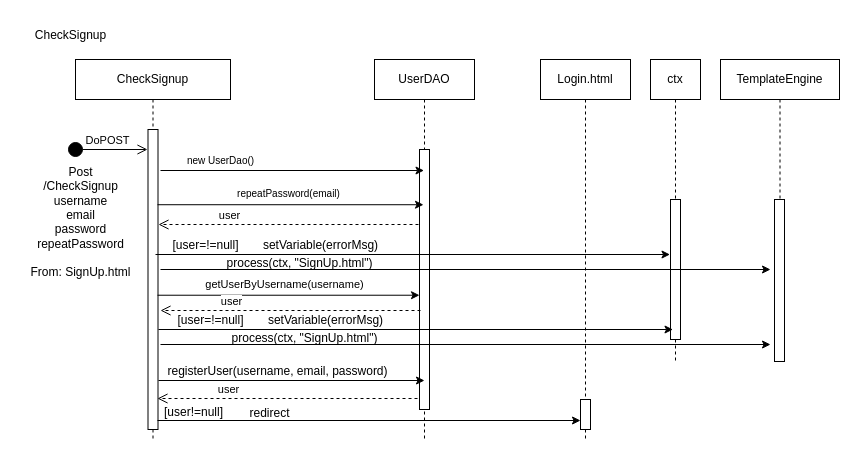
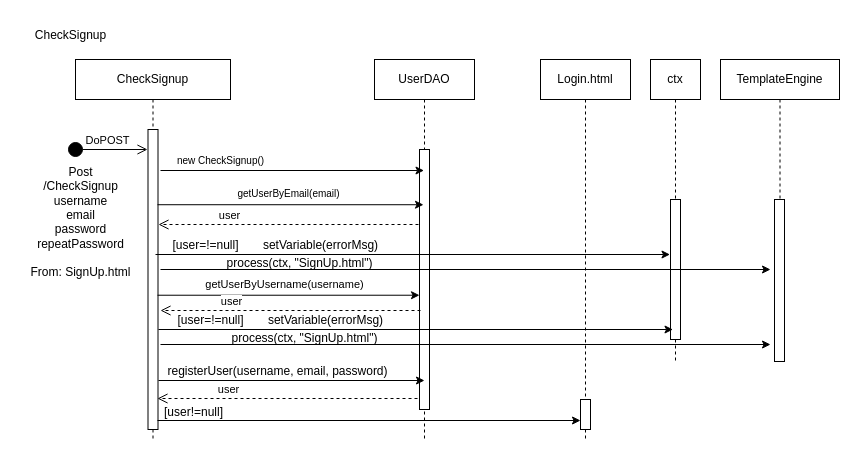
  <mxCell id="0" />
  <mxCell id="1" parent="0" />
  <mxCell id="2" value="&lt;span style=&quot;text-wrap: nowrap;&quot;&gt;CheckSignup&lt;/span&gt;" style="shape=umlLifeline;perimeter=lifelinePerimeter;whiteSpace=wrap;html=1;container=0;dropTarget=0;collapsible=0;recursiveResize=0;outlineConnect=0;portConstraint=eastwest;newEdgeStyle={&quot;edgeStyle&quot;:&quot;elbowEdgeStyle&quot;,&quot;elbow&quot;:&quot;vertical&quot;,&quot;curved&quot;:0,&quot;rounded&quot;:0};" vertex="1" parent="1"><mxGeometry x="75" y="59" width="155" height="381" as="geometry" /></mxCell>
  <mxCell id="3" value="" style="html=1;points=[];perimeter=orthogonalPerimeter;outlineConnect=0;targetShapes=umlLifeline;portConstraint=eastwest;newEdgeStyle={&quot;edgeStyle&quot;:&quot;elbowEdgeStyle&quot;,&quot;elbow&quot;:&quot;vertical&quot;,&quot;curved&quot;:0,&quot;rounded&quot;:0};" vertex="1" parent="2"><mxGeometry x="72.5" y="70" width="10" height="300" as="geometry" /></mxCell>
  <mxCell id="4" value="UserDAO" style="shape=umlLifeline;perimeter=lifelinePerimeter;whiteSpace=wrap;html=1;container=0;dropTarget=0;collapsible=0;recursiveResize=0;outlineConnect=0;portConstraint=eastwest;newEdgeStyle={&quot;edgeStyle&quot;:&quot;elbowEdgeStyle&quot;,&quot;elbow&quot;:&quot;vertical&quot;,&quot;curved&quot;:0,&quot;rounded&quot;:0};" vertex="1" parent="1"><mxGeometry x="374" y="59" width="100" height="381" as="geometry" /></mxCell>
  <mxCell id="5" value="" style="html=1;points=[];perimeter=orthogonalPerimeter;outlineConnect=0;targetShapes=umlLifeline;portConstraint=eastwest;newEdgeStyle={&quot;edgeStyle&quot;:&quot;elbowEdgeStyle&quot;,&quot;elbow&quot;:&quot;vertical&quot;,&quot;curved&quot;:0,&quot;rounded&quot;:0};" vertex="1" parent="4"><mxGeometry x="45" y="90" width="10" height="260" as="geometry" /></mxCell>
  <mxCell id="6" value="DoPOST" style="html=1;verticalAlign=bottom;startArrow=circle;startFill=1;endArrow=open;startSize=6;endSize=8;curved=0;rounded=0;" edge="1" parent="1"><mxGeometry width="80" relative="1" as="geometry"><mxPoint x="67" y="149" as="sourcePoint" /><mxPoint x="147" y="149" as="targetPoint" /><mxPoint as="offset" /></mxGeometry></mxCell>
  <mxCell id="7" value="" style="endArrow=classic;html=1;rounded=0;exitX=1.02;exitY=0.085;exitDx=0;exitDy=0;exitPerimeter=0;" edge="1" parent="1" target="4"><mxGeometry width="50" height="50" relative="1" as="geometry"><mxPoint x="160" y="170" as="sourcePoint" /><mxPoint x="320" y="170" as="targetPoint" /></mxGeometry></mxCell>
  <mxCell id="8" value="Login.html" style="shape=umlLifeline;perimeter=lifelinePerimeter;whiteSpace=wrap;html=1;container=0;dropTarget=0;collapsible=0;recursiveResize=0;outlineConnect=0;portConstraint=eastwest;newEdgeStyle={&quot;edgeStyle&quot;:&quot;elbowEdgeStyle&quot;,&quot;elbow&quot;:&quot;vertical&quot;,&quot;curved&quot;:0,&quot;rounded&quot;:0};" vertex="1" parent="1"><mxGeometry x="540" y="59" width="90" height="381" as="geometry" /></mxCell>
  <mxCell id="9" value="" style="html=1;points=[];perimeter=orthogonalPerimeter;outlineConnect=0;targetShapes=umlLifeline;portConstraint=eastwest;newEdgeStyle={&quot;edgeStyle&quot;:&quot;elbowEdgeStyle&quot;,&quot;elbow&quot;:&quot;vertical&quot;,&quot;curved&quot;:0,&quot;rounded&quot;:0};" vertex="1" parent="8"><mxGeometry x="40" y="340" width="10" height="30" as="geometry" /></mxCell>
  <mxCell id="10" value="CheckSignup" style="text;html=1;align=center;verticalAlign=middle;resizable=0;points=[];autosize=1;strokeColor=none;fillColor=none;" vertex="1" parent="1"><mxGeometry x="25" y="20" width="90" height="30" as="geometry" /></mxCell>
  <mxCell id="11" value="Post&lt;div&gt;/CheckSignup&lt;/div&gt;&lt;div&gt;username&lt;/div&gt;&lt;div&gt;email&lt;/div&gt;&lt;div&gt;password&lt;/div&gt;&lt;div&gt;repeatPassword&lt;/div&gt;&lt;div&gt;&lt;br&gt;&lt;/div&gt;&lt;div&gt;From: SignUp.html&lt;/div&gt;&lt;div&gt;&lt;br&gt;&lt;/div&gt;" style="text;html=1;align=center;verticalAlign=middle;resizable=0;points=[];autosize=1;strokeColor=none;fillColor=none;" vertex="1" parent="1"><mxGeometry x="20" y="159" width="120" height="140" as="geometry" /></mxCell>
- <mxCell id="12" value="&lt;font style=&quot;font-size: 10px;&quot;&gt;new UserDao()&lt;/font&gt;" style="text;html=1;align=center;verticalAlign=middle;resizable=0;points=[];autosize=1;strokeColor=none;fillColor=none;" vertex="1" parent="1"><mxGeometry x="175" y="145" width="90" height="30" as="geometry" /></mxCell>
+ <mxCell id="12" value="&lt;font style=&quot;font-size: 10px;&quot;&gt;new CheckSignup()&lt;/font&gt;" style="text;html=1;align=center;verticalAlign=middle;resizable=0;points=[];autosize=1;strokeColor=none;fillColor=none;" vertex="1" parent="1"><mxGeometry x="175" y="145" width="90" height="30" as="geometry" /></mxCell>
  <mxCell id="13" value="" style="endArrow=classic;html=1;rounded=0;exitX=0.025;exitY=1.03;exitDx=0;exitDy=0;exitPerimeter=0;" edge="1" parent="1"><mxGeometry width="50" height="50" relative="1" as="geometry"><mxPoint x="157" y="204.22" as="sourcePoint" /><mxPoint x="423" y="204.22" as="targetPoint" /></mxGeometry></mxCell>
- <mxCell id="14" value="&lt;span style=&quot;font-size: 10px;&quot;&gt;repeatPassword(email)&lt;/span&gt;" style="text;html=1;align=center;verticalAlign=middle;resizable=0;points=[];autosize=1;strokeColor=none;fillColor=none;" vertex="1" parent="1"><mxGeometry x="223" y="178" width="130" height="30" as="geometry" /></mxCell>
+ <mxCell id="14" value="&lt;span style=&quot;font-size: 10px;&quot;&gt;getUserByEmail(email)&lt;/span&gt;" style="text;html=1;align=center;verticalAlign=middle;resizable=0;points=[];autosize=1;strokeColor=none;fillColor=none;" vertex="1" parent="1"><mxGeometry x="223" y="178" width="130" height="30" as="geometry" /></mxCell>
  <mxCell id="15" value="user" style="html=1;verticalAlign=bottom;endArrow=open;dashed=1;endSize=8;edgeStyle=elbowEdgeStyle;elbow=vertical;curved=0;rounded=0;" edge="1" parent="1"><mxGeometry x="0.455" relative="1" as="geometry"><mxPoint x="158" y="224" as="targetPoint" /><Array as="points" /><mxPoint x="418" y="224" as="sourcePoint" /><mxPoint as="offset" /></mxGeometry></mxCell>
  <mxCell id="16" value="[user=!=null]" style="text;html=1;align=center;verticalAlign=middle;resizable=0;points=[];autosize=1;strokeColor=none;fillColor=none;" vertex="1" parent="1"><mxGeometry x="160" y="230" width="90" height="30" as="geometry" /></mxCell>
  <mxCell id="17" value="" style="endArrow=classic;html=1;rounded=0;" edge="1" parent="1"><mxGeometry width="50" height="50" relative="1" as="geometry"><mxPoint x="155" y="254" as="sourcePoint" /><mxPoint x="669.5" y="254" as="targetPoint" /></mxGeometry></mxCell>
  <mxCell id="18" value="TemplateEngine" style="shape=umlLifeline;perimeter=lifelinePerimeter;whiteSpace=wrap;html=1;container=0;dropTarget=0;collapsible=0;recursiveResize=0;outlineConnect=0;portConstraint=eastwest;newEdgeStyle={&quot;edgeStyle&quot;:&quot;elbowEdgeStyle&quot;,&quot;elbow&quot;:&quot;vertical&quot;,&quot;curved&quot;:0,&quot;rounded&quot;:0};" vertex="1" parent="1"><mxGeometry x="720" y="59" width="119" height="302" as="geometry" /></mxCell>
  <mxCell id="19" value="" style="html=1;points=[];perimeter=orthogonalPerimeter;outlineConnect=0;targetShapes=umlLifeline;portConstraint=eastwest;newEdgeStyle={&quot;edgeStyle&quot;:&quot;elbowEdgeStyle&quot;,&quot;elbow&quot;:&quot;vertical&quot;,&quot;curved&quot;:0,&quot;rounded&quot;:0};" vertex="1" parent="18"><mxGeometry x="54" y="140" width="10" height="162" as="geometry" /></mxCell>
  <mxCell id="20" value="ctx" style="shape=umlLifeline;perimeter=lifelinePerimeter;whiteSpace=wrap;html=1;container=0;dropTarget=0;collapsible=0;recursiveResize=0;outlineConnect=0;portConstraint=eastwest;newEdgeStyle={&quot;edgeStyle&quot;:&quot;elbowEdgeStyle&quot;,&quot;elbow&quot;:&quot;vertical&quot;,&quot;curved&quot;:0,&quot;rounded&quot;:0};" vertex="1" parent="1"><mxGeometry x="650" y="59" width="50" height="301" as="geometry" /></mxCell>
  <mxCell id="21" value="" style="html=1;points=[];perimeter=orthogonalPerimeter;outlineConnect=0;targetShapes=umlLifeline;portConstraint=eastwest;newEdgeStyle={&quot;edgeStyle&quot;:&quot;elbowEdgeStyle&quot;,&quot;elbow&quot;:&quot;vertical&quot;,&quot;curved&quot;:0,&quot;rounded&quot;:0};" vertex="1" parent="20"><mxGeometry x="20" y="140" width="10" height="140" as="geometry" /></mxCell>
  <mxCell id="22" value="setVariable(errorMsg)" style="text;html=1;align=center;verticalAlign=middle;resizable=0;points=[];autosize=1;strokeColor=none;fillColor=none;" vertex="1" parent="1"><mxGeometry x="250" y="230" width="140" height="30" as="geometry" /></mxCell>
  <mxCell id="23" value="" style="endArrow=classic;html=1;rounded=0;" edge="1" parent="1"><mxGeometry width="50" height="50" relative="1" as="geometry"><mxPoint x="160" y="269" as="sourcePoint" /><mxPoint x="770" y="269" as="targetPoint" /></mxGeometry></mxCell>
  <mxCell id="24" value="process(ctx, &quot;SignUp.html&quot;)" style="text;html=1;align=center;verticalAlign=middle;resizable=0;points=[];autosize=1;strokeColor=none;fillColor=none;" vertex="1" parent="1"><mxGeometry x="214" y="248" width="170" height="30" as="geometry" /></mxCell>
  <mxCell id="25" value="" style="endArrow=classic;html=1;rounded=0;exitX=0.025;exitY=1.03;exitDx=0;exitDy=0;exitPerimeter=0;" edge="1" parent="1"><mxGeometry width="50" height="50" relative="1" as="geometry"><mxPoint x="157" y="294.72" as="sourcePoint" /><mxPoint x="419" y="294.72" as="targetPoint" /></mxGeometry></mxCell>
  <mxCell id="26" value="&lt;font style=&quot;font-size: 11px;&quot;&gt;getUserByUsername(username)&lt;/font&gt;" style="text;html=1;align=center;verticalAlign=middle;resizable=0;points=[];autosize=1;strokeColor=none;fillColor=none;" vertex="1" parent="1"><mxGeometry x="194" y="269" width="180" height="30" as="geometry" /></mxCell>
  <mxCell id="27" value="user" style="html=1;verticalAlign=bottom;endArrow=open;dashed=1;endSize=8;edgeStyle=elbowEdgeStyle;elbow=vertical;curved=0;rounded=0;" edge="1" parent="1"><mxGeometry x="0.455" relative="1" as="geometry"><mxPoint x="160" y="310" as="targetPoint" /><Array as="points" /><mxPoint x="420" y="310" as="sourcePoint" /><mxPoint as="offset" /></mxGeometry></mxCell>
  <mxCell id="28" value="[user=!=null]" style="text;html=1;align=center;verticalAlign=middle;resizable=0;points=[];autosize=1;strokeColor=none;fillColor=none;" vertex="1" parent="1"><mxGeometry x="165" y="305" width="90" height="30" as="geometry" /></mxCell>
  <mxCell id="29" value="" style="endArrow=classic;html=1;rounded=0;" edge="1" parent="1"><mxGeometry width="50" height="50" relative="1" as="geometry"><mxPoint x="158" y="329" as="sourcePoint" /><mxPoint x="672.5" y="329" as="targetPoint" /></mxGeometry></mxCell>
  <mxCell id="30" value="setVariable(errorMsg)" style="text;html=1;align=center;verticalAlign=middle;resizable=0;points=[];autosize=1;strokeColor=none;fillColor=none;" vertex="1" parent="1"><mxGeometry x="255" y="305" width="140" height="30" as="geometry" /></mxCell>
  <mxCell id="31" value="" style="endArrow=classic;html=1;rounded=0;" edge="1" parent="1"><mxGeometry width="50" height="50" relative="1" as="geometry"><mxPoint x="160" y="344" as="sourcePoint" /><mxPoint x="770" y="344" as="targetPoint" /></mxGeometry></mxCell>
  <mxCell id="32" value="process(ctx, &quot;SignUp.html&quot;)" style="text;html=1;align=center;verticalAlign=middle;resizable=0;points=[];autosize=1;strokeColor=none;fillColor=none;" vertex="1" parent="1"><mxGeometry x="219" y="323" width="170" height="30" as="geometry" /></mxCell>
  <mxCell id="33" value="" style="endArrow=classic;html=1;rounded=0;exitX=0.025;exitY=1.03;exitDx=0;exitDy=0;exitPerimeter=0;" edge="1" parent="1"><mxGeometry width="50" height="50" relative="1" as="geometry"><mxPoint x="158" y="380" as="sourcePoint" /><mxPoint x="424" y="380" as="targetPoint" /></mxGeometry></mxCell>
  <mxCell id="34" value="registerUser(username, email, password)" style="text;html=1;align=center;verticalAlign=middle;resizable=0;points=[];autosize=1;strokeColor=none;fillColor=none;" vertex="1" parent="1"><mxGeometry x="157" y="356" width="240" height="30" as="geometry" /></mxCell>
  <mxCell id="35" value="user" style="html=1;verticalAlign=bottom;endArrow=open;dashed=1;endSize=8;edgeStyle=elbowEdgeStyle;elbow=vertical;curved=0;rounded=0;" edge="1" parent="1"><mxGeometry x="0.455" relative="1" as="geometry"><mxPoint x="157" y="398" as="targetPoint" /><Array as="points" /><mxPoint x="417" y="398" as="sourcePoint" /><mxPoint as="offset" /></mxGeometry></mxCell>
  <mxCell id="36" value="" style="endArrow=classic;html=1;rounded=0;" edge="1" parent="1"><mxGeometry width="50" height="50" relative="1" as="geometry"><mxPoint x="157" y="420" as="sourcePoint" /><mxPoint x="580" y="420" as="targetPoint" /></mxGeometry></mxCell>
- <mxCell id="37" value="redirect" style="text;html=1;align=center;verticalAlign=middle;resizable=0;points=[];autosize=1;strokeColor=none;fillColor=none;" vertex="1" parent="1"><mxGeometry x="239" y="398" width="60" height="30" as="geometry" /></mxCell>
  <mxCell id="38" value="[user!=null]" style="text;html=1;align=center;verticalAlign=middle;resizable=0;points=[];autosize=1;strokeColor=none;fillColor=none;" vertex="1" parent="1"><mxGeometry x="153" y="397" width="80" height="30" as="geometry" /></mxCell>
